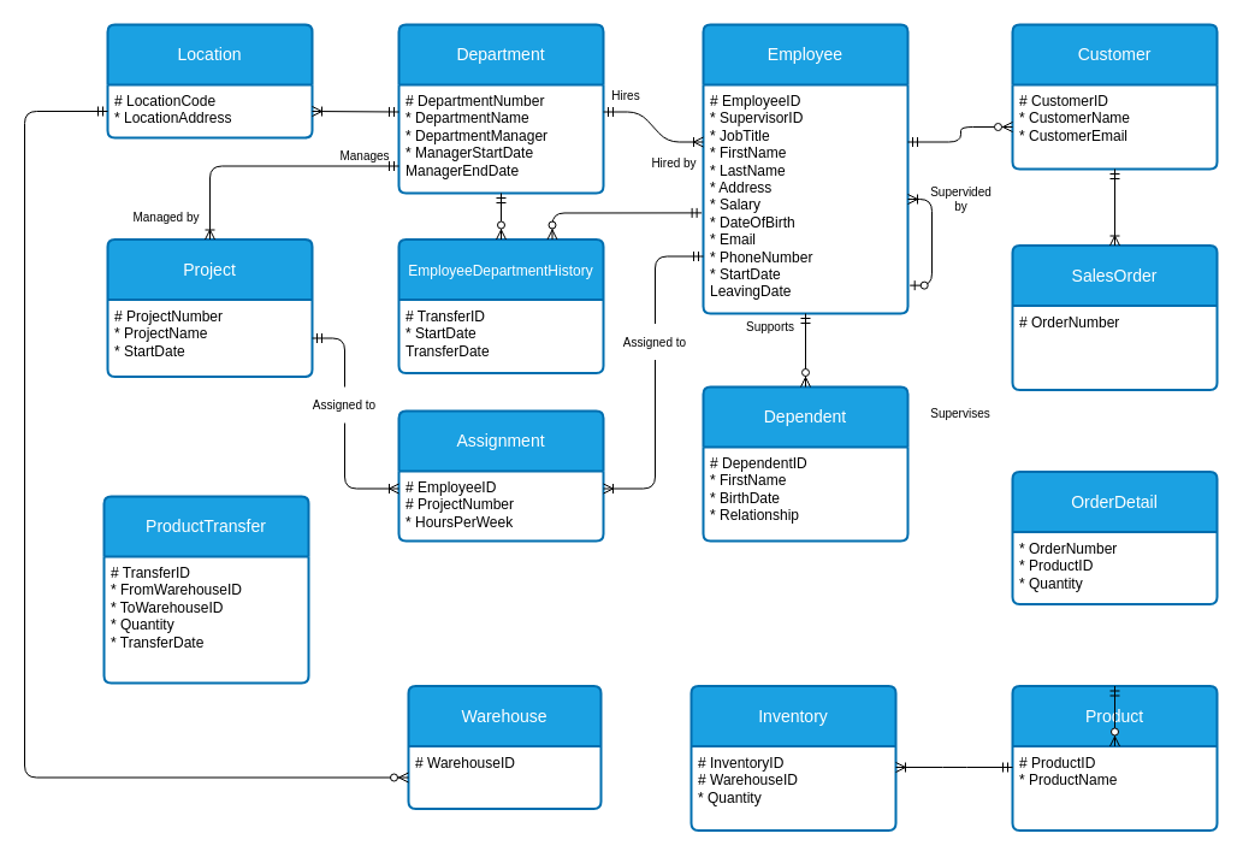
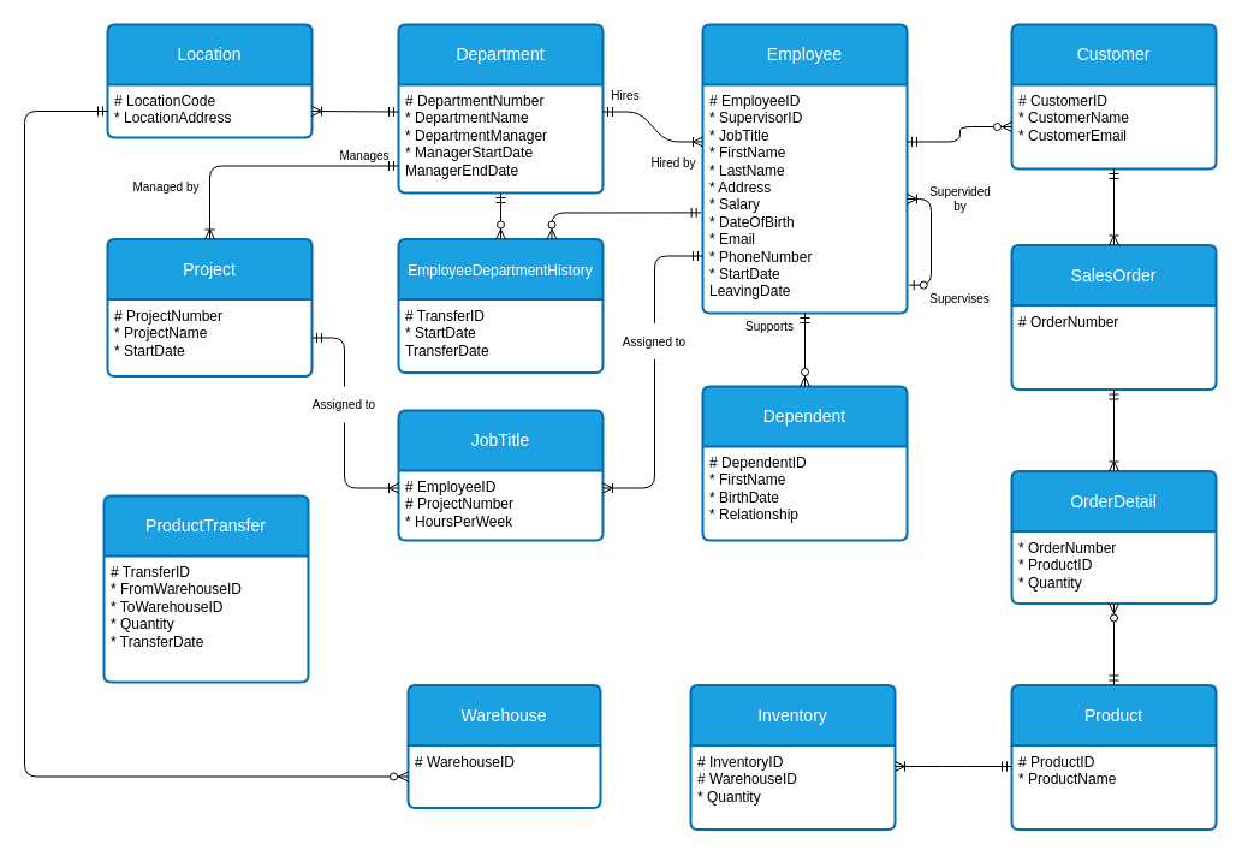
  <mxCell id="0" />
  <mxCell id="1" parent="0" />
  <mxCell id="2" value="Location" style="swimlane;childLayout=stackLayout;horizontal=1;startSize=50;horizontalStack=0;rounded=1;fontSize=14;fontStyle=0;strokeWidth=2;resizeParent=0;resizeLast=1;shadow=0;dashed=0;align=center;arcSize=4;whiteSpace=wrap;html=1;fillColor=#1ba1e2;strokeColor=#006EAF;fontColor=#ffffff;" parent="1" vertex="1"><mxGeometry x="89" y="20" width="170" height="94" as="geometry"><mxRectangle x="180" y="170" width="110" height="50" as="alternateBounds" /></mxGeometry></mxCell>
  <mxCell id="3" value="# LocationCode&lt;br&gt;&lt;div&gt;&lt;span style=&quot;background-color: initial;&quot;&gt;* LocationAddress&lt;/span&gt;&lt;/div&gt;&lt;div&gt;&lt;br&gt;&lt;/div&gt;" style="align=left;strokeColor=none;fillColor=none;spacingLeft=4;fontSize=12;verticalAlign=top;resizable=0;rotatable=0;part=1;html=1;" parent="2" vertex="1"><mxGeometry y="50" width="170" height="44" as="geometry" /></mxCell>
  <mxCell id="4" value="Project" style="swimlane;childLayout=stackLayout;horizontal=1;startSize=50;horizontalStack=0;rounded=1;fontSize=14;fontStyle=0;strokeWidth=2;resizeParent=0;resizeLast=1;shadow=0;dashed=0;align=center;arcSize=4;whiteSpace=wrap;html=1;fillColor=#1ba1e2;strokeColor=#006EAF;fontColor=#ffffff;" parent="1" vertex="1"><mxGeometry x="89" y="198.5" width="170" height="114" as="geometry" /></mxCell>
  <mxCell id="5" value="&lt;div&gt;# ProjectNumber&lt;/div&gt;&lt;div&gt;* ProjectName&lt;/div&gt;&lt;div&gt;* StartDate&lt;/div&gt;&lt;div&gt;&lt;br&gt;&lt;/div&gt;" style="align=left;strokeColor=none;fillColor=none;spacingLeft=4;fontSize=12;verticalAlign=top;resizable=0;rotatable=0;part=1;html=1;" parent="4" vertex="1"><mxGeometry y="50" width="170" height="64" as="geometry" /></mxCell>
  <mxCell id="6" value="Employee" style="swimlane;childLayout=stackLayout;horizontal=1;startSize=50;horizontalStack=0;rounded=1;fontSize=14;fontStyle=0;strokeWidth=2;resizeParent=0;resizeLast=1;shadow=0;dashed=0;align=center;arcSize=4;whiteSpace=wrap;html=1;fillColor=#1ba1e2;strokeColor=#006EAF;fontColor=#ffffff;" parent="1" vertex="1"><mxGeometry x="584" y="20" width="170" height="240" as="geometry" /></mxCell>
  <mxCell id="7" value="&lt;div&gt;# EmployeeID&lt;/div&gt;&lt;div&gt;* SupervisorID&lt;/div&gt;&lt;div&gt;* JobTitle&lt;/div&gt;&lt;div&gt;* FirstName&lt;/div&gt;&lt;div&gt;* LastName&lt;/div&gt;&lt;div&gt;* Address&lt;/div&gt;&lt;div&gt;* Salary&lt;/div&gt;&lt;div&gt;* DateOfBirth&lt;/div&gt;&lt;div&gt;* Email&lt;/div&gt;&lt;div&gt;* PhoneNumber&lt;/div&gt;&lt;div&gt;* StartDate&lt;/div&gt;&lt;div&gt;&lt;span style=&quot;background-color: initial;&quot;&gt;LeavingDate&lt;/span&gt;&lt;/div&gt;" style="align=left;strokeColor=none;fillColor=none;spacingLeft=4;fontSize=12;verticalAlign=top;resizable=0;rotatable=0;part=1;html=1;" parent="6" vertex="1"><mxGeometry y="50" width="170" height="190" as="geometry" /></mxCell>
  <mxCell id="8" value="" style="edgeStyle=elbowEdgeStyle;fontSize=12;html=1;endArrow=ERoneToMany;startArrow=ERzeroToOne;fontColor=#FFFFFF;exitX=1.01;exitY=0.877;exitDx=0;exitDy=0;elbow=vertical;exitPerimeter=0;entryX=1;entryY=0.5;entryDx=0;entryDy=0;" edge="1" parent="6" source="7" target="7"><mxGeometry width="100" height="100" relative="1" as="geometry"><mxPoint x="180" y="191" as="sourcePoint" /><mxPoint x="220" y="136.5" as="targetPoint" /><Array as="points"><mxPoint x="190" y="179" /><mxPoint x="211" y="107" /><mxPoint x="208" y="119" /></Array></mxGeometry></mxCell>
  <mxCell id="9" value="Dependent" style="swimlane;childLayout=stackLayout;horizontal=1;startSize=50;horizontalStack=0;rounded=1;fontSize=14;fontStyle=0;strokeWidth=2;resizeParent=0;resizeLast=1;shadow=0;dashed=0;align=center;arcSize=4;whiteSpace=wrap;html=1;fillColor=#1ba1e2;strokeColor=#006EAF;fontColor=#ffffff;" parent="1" vertex="1"><mxGeometry x="584" y="321" width="170" height="128" as="geometry" /></mxCell>
  <mxCell id="10" value="&lt;div&gt;# DependentID&lt;/div&gt;&lt;div&gt;* FirstName&lt;/div&gt;&lt;div&gt;* BirthDate&lt;/div&gt;&lt;div&gt;* Relationship&lt;/div&gt;" style="align=left;strokeColor=none;fillColor=none;spacingLeft=4;fontSize=12;verticalAlign=top;resizable=0;rotatable=0;part=1;html=1;" parent="9" vertex="1"><mxGeometry y="50" width="170" height="78" as="geometry" /></mxCell>
  <mxCell id="11" value="Customer" style="swimlane;childLayout=stackLayout;horizontal=1;startSize=50;horizontalStack=0;rounded=1;fontSize=14;fontStyle=0;strokeWidth=2;resizeParent=0;resizeLast=1;shadow=0;dashed=0;align=center;arcSize=4;whiteSpace=wrap;html=1;fillColor=#1ba1e2;strokeColor=#006EAF;fontColor=#ffffff;" parent="1" vertex="1"><mxGeometry x="841" y="20" width="170" height="120" as="geometry" /></mxCell>
  <mxCell id="12" value="&lt;div&gt;# CustomerID&lt;/div&gt;&lt;div&gt;* CustomerName&lt;/div&gt;&lt;div&gt;* CustomerEmail&lt;/div&gt;" style="align=left;strokeColor=none;fillColor=none;spacingLeft=4;fontSize=12;verticalAlign=top;resizable=0;rotatable=0;part=1;html=1;" parent="11" vertex="1"><mxGeometry y="50" width="170" height="70" as="geometry" /></mxCell>
  <mxCell id="13" value="Product" style="swimlane;childLayout=stackLayout;horizontal=1;startSize=50;horizontalStack=0;rounded=1;fontSize=14;fontStyle=0;strokeWidth=2;resizeParent=0;resizeLast=1;shadow=0;dashed=0;align=center;arcSize=4;whiteSpace=wrap;html=1;fillColor=#1ba1e2;strokeColor=#006EAF;fontColor=#ffffff;" parent="1" vertex="1"><mxGeometry x="841" y="569.5" width="170" height="120" as="geometry" /></mxCell>
  <mxCell id="14" value="# ProductID&lt;div&gt;* ProductName&lt;/div&gt;" style="align=left;strokeColor=none;fillColor=none;spacingLeft=4;fontSize=12;verticalAlign=top;resizable=0;rotatable=0;part=1;html=1;" parent="13" vertex="1"><mxGeometry y="50" width="170" height="70" as="geometry" /></mxCell>
  <mxCell id="15" value="SalesOrder" style="swimlane;childLayout=stackLayout;horizontal=1;startSize=50;horizontalStack=0;rounded=1;fontSize=14;fontStyle=0;strokeWidth=2;resizeParent=0;resizeLast=1;shadow=0;dashed=0;align=center;arcSize=4;whiteSpace=wrap;html=1;fillColor=#1ba1e2;strokeColor=#006EAF;fontColor=#ffffff;" parent="1" vertex="1"><mxGeometry x="841" y="203.5" width="170" height="120" as="geometry" /></mxCell>
  <mxCell id="16" value="&lt;div&gt;# OrderNumber&lt;/div&gt;" style="align=left;strokeColor=none;fillColor=none;spacingLeft=4;fontSize=12;verticalAlign=top;resizable=0;rotatable=0;part=1;html=1;" parent="15" vertex="1"><mxGeometry y="50" width="170" height="70" as="geometry" /></mxCell>
  <mxCell id="17" value="Warehouse" style="swimlane;childLayout=stackLayout;horizontal=1;startSize=50;horizontalStack=0;rounded=1;fontSize=14;fontStyle=0;strokeWidth=2;resizeParent=0;resizeLast=1;shadow=0;dashed=0;align=center;arcSize=4;whiteSpace=wrap;html=1;fillColor=#1ba1e2;strokeColor=#006EAF;fontColor=#ffffff;" parent="1" vertex="1"><mxGeometry x="339" y="569.5" width="160" height="102" as="geometry"><mxRectangle x="180" y="170" width="110" height="50" as="alternateBounds" /></mxGeometry></mxCell>
  <mxCell id="18" value="&lt;div&gt;# WarehouseID&lt;/div&gt;" style="align=left;strokeColor=none;fillColor=none;spacingLeft=4;fontSize=12;verticalAlign=top;resizable=0;rotatable=0;part=1;html=1;" parent="17" vertex="1"><mxGeometry y="50" width="160" height="52" as="geometry" /></mxCell>
  <mxCell id="19" value="Department" style="swimlane;childLayout=stackLayout;horizontal=1;startSize=50;horizontalStack=0;rounded=1;fontSize=14;fontStyle=0;strokeWidth=2;resizeParent=0;resizeLast=1;shadow=0;dashed=0;align=center;arcSize=4;whiteSpace=wrap;html=1;fillColor=#1ba1e2;strokeColor=#006EAF;labelBackgroundColor=none;labelBorderColor=none;fontColor=#ffffff;" parent="1" vertex="1"><mxGeometry x="331" y="20" width="170" height="140" as="geometry"><mxRectangle x="180" y="170" width="110" height="50" as="alternateBounds" /></mxGeometry></mxCell>
  <mxCell id="20" value="&lt;div&gt;# DepartmentNumber&lt;/div&gt;&lt;div&gt;* DepartmentName&lt;/div&gt;&lt;div&gt;* DepartmentManager&lt;/div&gt;&lt;div&gt;* ManagerStartDate&lt;/div&gt;&lt;div&gt;&lt;span style=&quot;background-color: initial;&quot;&gt;ManagerEndDate&lt;/span&gt;&lt;/div&gt;&lt;div&gt;&lt;br&gt;&lt;/div&gt;" style="align=left;strokeColor=none;fillColor=none;spacingLeft=4;fontSize=12;verticalAlign=top;resizable=0;rotatable=0;part=1;html=1;" parent="19" vertex="1"><mxGeometry y="50" width="170" height="90" as="geometry" /></mxCell>
  <mxCell id="21" value="&lt;font style=&quot;font-size: 12px;&quot;&gt;EmployeeDepartmentHistory&lt;/font&gt;" style="swimlane;childLayout=stackLayout;horizontal=1;startSize=50;horizontalStack=0;rounded=1;fontSize=14;fontStyle=0;strokeWidth=2;resizeParent=0;resizeLast=1;shadow=0;dashed=0;align=center;arcSize=4;whiteSpace=wrap;html=1;fillColor=#1ba1e2;strokeColor=#006EAF;fontColor=#ffffff;" parent="1" vertex="1"><mxGeometry x="331" y="198.5" width="170" height="111" as="geometry" /></mxCell>
  <mxCell id="22" value="&lt;div style=&quot;&quot;&gt;&lt;div&gt;# TransferID&lt;/div&gt;&lt;div&gt;* StartDate&lt;/div&gt;&lt;div&gt;TransferDate&lt;/div&gt;&lt;div&gt;&lt;br&gt;&lt;/div&gt;&lt;/div&gt;" style="align=left;strokeColor=none;fillColor=none;spacingLeft=4;fontSize=12;verticalAlign=top;resizable=0;rotatable=0;part=1;html=1;" parent="21" vertex="1"><mxGeometry y="50" width="170" height="61" as="geometry" /></mxCell>
- <mxCell id="23" value="Assignment" style="swimlane;childLayout=stackLayout;horizontal=1;startSize=50;horizontalStack=0;rounded=1;fontSize=14;fontStyle=0;strokeWidth=2;resizeParent=0;resizeLast=1;shadow=0;dashed=0;align=center;arcSize=4;whiteSpace=wrap;html=1;fillColor=#1ba1e2;strokeColor=#006EAF;fontColor=#ffffff;" parent="1" vertex="1"><mxGeometry x="331" y="341" width="170" height="108" as="geometry" /></mxCell>
+ <mxCell id="23" value="JobTitle" style="swimlane;childLayout=stackLayout;horizontal=1;startSize=50;horizontalStack=0;rounded=1;fontSize=14;fontStyle=0;strokeWidth=2;resizeParent=0;resizeLast=1;shadow=0;dashed=0;align=center;arcSize=4;whiteSpace=wrap;html=1;fillColor=#1ba1e2;strokeColor=#006EAF;fontColor=#ffffff;" parent="1" vertex="1"><mxGeometry x="331" y="341" width="170" height="108" as="geometry" /></mxCell>
  <mxCell id="24" value="&lt;div&gt;# EmployeeID&lt;/div&gt;&lt;div&gt;# ProjectNumber&lt;/div&gt;&lt;div&gt;* HoursPerWeek&lt;/div&gt;&lt;div&gt;&lt;br&gt;&lt;/div&gt;" style="align=left;strokeColor=none;fillColor=none;spacingLeft=4;fontSize=12;verticalAlign=top;resizable=0;rotatable=0;part=1;html=1;" parent="23" vertex="1"><mxGeometry y="50" width="170" height="58" as="geometry" /></mxCell>
  <mxCell id="25" value="Inventory" style="swimlane;childLayout=stackLayout;horizontal=1;startSize=50;horizontalStack=0;rounded=1;fontSize=14;fontStyle=0;strokeWidth=2;resizeParent=0;resizeLast=1;shadow=0;dashed=0;align=center;arcSize=4;whiteSpace=wrap;html=1;fillColor=#1ba1e2;strokeColor=#006EAF;fontColor=#ffffff;" parent="1" vertex="1"><mxGeometry x="574" y="569.5" width="170" height="120" as="geometry" /></mxCell>
  <mxCell id="26" value="&lt;div&gt;# InventoryID&lt;/div&gt;&lt;div&gt;# WarehouseID&lt;br&gt;&lt;/div&gt;&lt;div&gt;* Quantity&lt;/div&gt;" style="align=left;strokeColor=none;fillColor=none;spacingLeft=4;fontSize=12;verticalAlign=top;resizable=0;rotatable=0;part=1;html=1;" parent="25" vertex="1"><mxGeometry y="50" width="170" height="70" as="geometry" /></mxCell>
  <mxCell id="27" value="OrderDetail" style="swimlane;childLayout=stackLayout;horizontal=1;startSize=50;horizontalStack=0;rounded=1;fontSize=14;fontStyle=0;strokeWidth=2;resizeParent=0;resizeLast=1;shadow=0;dashed=0;align=center;arcSize=4;whiteSpace=wrap;html=1;fillColor=#1ba1e2;strokeColor=#006EAF;fontColor=#ffffff;" vertex="1" parent="1"><mxGeometry x="841" y="391.5" width="170" height="110" as="geometry" /></mxCell>
  <mxCell id="28" value="&lt;div&gt;* OrderNumber&lt;/div&gt;&lt;div&gt;* ProductID&lt;/div&gt;&lt;div&gt;* Quantity&lt;/div&gt;" style="align=left;strokeColor=none;fillColor=none;spacingLeft=4;fontSize=12;verticalAlign=top;resizable=0;rotatable=0;part=1;html=1;" vertex="1" parent="27"><mxGeometry y="50" width="170" height="60" as="geometry" /></mxCell>
  <mxCell id="29" value="ProductTransfer" style="swimlane;childLayout=stackLayout;horizontal=1;startSize=50;horizontalStack=0;rounded=1;fontSize=14;fontStyle=0;strokeWidth=2;resizeParent=0;resizeLast=1;shadow=0;dashed=0;align=center;arcSize=4;whiteSpace=wrap;html=1;fillColor=#1ba1e2;strokeColor=#006EAF;fontColor=#ffffff;" vertex="1" parent="1"><mxGeometry x="86" y="412" width="170" height="155" as="geometry" /></mxCell>
  <mxCell id="30" value="&lt;div&gt;# TransferID&lt;/div&gt;&lt;div&gt;* FromWarehouseID&lt;/div&gt;&lt;div&gt;* ToWarehouseID&lt;/div&gt;&lt;div&gt;* Quantity&lt;/div&gt;&lt;div&gt;* TransferDate&lt;/div&gt;&lt;div&gt;&lt;br&gt;&lt;/div&gt;" style="align=left;strokeColor=none;fillColor=none;spacingLeft=4;fontSize=12;verticalAlign=top;resizable=0;rotatable=0;part=1;html=1;" vertex="1" parent="29"><mxGeometry y="50" width="170" height="105" as="geometry" /></mxCell>
  <mxCell id="31" value="" style="fontSize=12;html=1;endArrow=ERoneToMany;startArrow=ERmandOne;fontColor=#000000;exitX=0;exitY=0.25;exitDx=0;exitDy=0;entryX=1;entryY=0.5;entryDx=0;entryDy=0;" edge="1" parent="1" source="20" target="3"><mxGeometry width="100" height="100" relative="1" as="geometry"><mxPoint x="301" y="126.5" as="sourcePoint" /><mxPoint x="401" y="26.5" as="targetPoint" /></mxGeometry></mxCell>
  <mxCell id="32" value="Hires" style="text;html=1;align=center;verticalAlign=middle;whiteSpace=wrap;rounded=0;labelBackgroundColor=none;labelBorderColor=none;fontSize=10;" vertex="1" parent="1"><mxGeometry x="490" y="63.5" width="60" height="30" as="geometry" /></mxCell>
  <mxCell id="33" value="" style="edgeStyle=entityRelationEdgeStyle;fontSize=12;html=1;endArrow=ERoneToMany;startArrow=ERmandOne;fontColor=#000000;exitX=1;exitY=0.25;exitDx=0;exitDy=0;entryX=0;entryY=0.25;entryDx=0;entryDy=0;" edge="1" parent="1" source="20" target="7"><mxGeometry width="100" height="100" relative="1" as="geometry"><mxPoint x="533" y="179.5" as="sourcePoint" /><mxPoint x="433" y="179" as="targetPoint" /></mxGeometry></mxCell>
  <mxCell id="34" value="Hired by" style="text;html=1;align=center;verticalAlign=middle;whiteSpace=wrap;rounded=0;labelBackgroundColor=none;labelBorderColor=none;fontSize=10;" vertex="1" parent="1"><mxGeometry x="530" y="120" width="60" height="30" as="geometry" /></mxCell>
  <mxCell id="35" value="" style="edgeStyle=orthogonalEdgeStyle;fontSize=12;html=1;endArrow=ERoneToMany;startArrow=ERmandOne;fontColor=#000000;exitX=0;exitY=0.75;exitDx=0;exitDy=0;entryX=0.5;entryY=0;entryDx=0;entryDy=0;" edge="1" parent="1" source="20" target="4"><mxGeometry width="100" height="100" relative="1" as="geometry"><mxPoint x="372" y="163" as="sourcePoint" /><mxPoint x="272" y="162.5" as="targetPoint" /></mxGeometry></mxCell>
  <mxCell id="36" value="" style="fontSize=12;html=1;endArrow=ERzeroToMany;startArrow=ERmandOne;fontColor=#FFFFFF;exitX=0.5;exitY=1;exitDx=0;exitDy=0;entryX=0.5;entryY=0;entryDx=0;entryDy=0;" edge="1" parent="1" source="7" target="9"><mxGeometry width="100" height="100" relative="1" as="geometry"><mxPoint x="329" y="321" as="sourcePoint" /><mxPoint x="669" y="318" as="targetPoint" /></mxGeometry></mxCell>
  <mxCell id="37" value="Supports" style="text;html=1;align=center;verticalAlign=middle;whiteSpace=wrap;rounded=0;labelBackgroundColor=none;labelBorderColor=none;fontSize=10;" vertex="1" parent="1"><mxGeometry x="610" y="256" width="60" height="30" as="geometry" /></mxCell>
- <mxCell id="38" value="Supervises" style="text;html=1;align=center;verticalAlign=middle;whiteSpace=wrap;rounded=0;labelBackgroundColor=none;labelBorderColor=none;fontSize=10;" vertex="1" parent="1"><mxGeometry x="768" y="327.5" width="60" height="30" as="geometry" /></mxCell>
+ <mxCell id="38" value="Supervises" style="text;html=1;align=center;verticalAlign=middle;whiteSpace=wrap;rounded=0;labelBackgroundColor=none;labelBorderColor=none;fontSize=10;" vertex="1" parent="1"><mxGeometry x="768" y="232.5" width="60" height="30" as="geometry" /></mxCell>
  <mxCell id="39" value="Supervided by" style="text;html=1;align=center;verticalAlign=middle;whiteSpace=wrap;rounded=0;labelBackgroundColor=none;labelBorderColor=none;fontSize=10;rotation=0;" vertex="1" parent="1"><mxGeometry x="766.5" y="150" width="63" height="30" as="geometry" /></mxCell>
  <mxCell id="40" value="" style="fontSize=12;html=1;endArrow=ERzeroToMany;startArrow=ERmandOne;fontColor=#FFFFFF;exitX=0.5;exitY=1;exitDx=0;exitDy=0;entryX=0.5;entryY=0;entryDx=0;entryDy=0;" edge="1" parent="1" source="20" target="21"><mxGeometry width="100" height="100" relative="1" as="geometry"><mxPoint x="301" y="178.5" as="sourcePoint" /><mxPoint x="301" y="239.5" as="targetPoint" /></mxGeometry></mxCell>
  <mxCell id="41" value="Manages" style="text;html=1;align=center;verticalAlign=middle;whiteSpace=wrap;rounded=0;labelBackgroundColor=none;labelBorderColor=none;fontSize=10;" vertex="1" parent="1"><mxGeometry x="273" y="114" width="60" height="30" as="geometry" /></mxCell>
- <mxCell id="42" value="Managed by" style="text;html=1;align=center;verticalAlign=middle;whiteSpace=wrap;rounded=0;labelBackgroundColor=none;labelBorderColor=none;fontSize=10;" vertex="1" parent="1"><mxGeometry x="108" y="165" width="60" height="30" as="geometry" /></mxCell>
+ <mxCell id="42" value="Managed by" style="text;html=1;align=center;verticalAlign=middle;whiteSpace=wrap;rounded=0;labelBackgroundColor=none;labelBorderColor=none;fontSize=10;" vertex="1" parent="1"><mxGeometry x="108" y="140" width="60" height="30" as="geometry" /></mxCell>
  <mxCell id="43" value="" style="edgeStyle=orthogonalEdgeStyle;fontSize=12;html=1;endArrow=ERoneToMany;startArrow=none;fontColor=#000000;exitX=0.5;exitY=1;exitDx=0;exitDy=0;entryX=1;entryY=0.25;entryDx=0;entryDy=0;" edge="1" parent="1" source="47" target="24"><mxGeometry width="100" height="100" relative="1" as="geometry"><mxPoint x="565" y="277.5" as="sourcePoint" /><mxPoint x="525" y="388.5" as="targetPoint" /></mxGeometry></mxCell>
  <mxCell id="44" value="" style="fontSize=12;html=1;endArrow=ERzeroToMany;startArrow=ERmandOne;fontColor=#FFFFFF;exitX=-0.008;exitY=0.56;exitDx=0;exitDy=0;entryX=0.75;entryY=0;entryDx=0;entryDy=0;edgeStyle=elbowEdgeStyle;elbow=vertical;exitPerimeter=0;" edge="1" parent="1" source="7" target="21"><mxGeometry width="100" height="100" relative="1" as="geometry"><mxPoint x="426" y="170" as="sourcePoint" /><mxPoint x="426" y="208.5" as="targetPoint" /><Array as="points"><mxPoint x="519" y="176.5" /></Array></mxGeometry></mxCell>
  <mxCell id="45" value="" style="fontSize=12;html=1;endArrow=ERoneToMany;startArrow=none;fontColor=#000000;entryX=0;entryY=0.25;entryDx=0;entryDy=0;exitX=0.5;exitY=1;exitDx=0;exitDy=0;edgeStyle=elbowEdgeStyle;" edge="1" parent="1" source="49" target="24"><mxGeometry width="100" height="100" relative="1" as="geometry"><mxPoint x="181" y="397.5" as="sourcePoint" /><mxPoint x="304" y="414.5" as="targetPoint" /><Array as="points"><mxPoint x="286" y="381.5" /></Array></mxGeometry></mxCell>
  <mxCell id="46" value="" style="edgeStyle=orthogonalEdgeStyle;fontSize=12;html=1;endArrow=none;startArrow=ERmandOne;fontColor=#000000;exitX=0;exitY=0.75;exitDx=0;exitDy=0;entryX=0.5;entryY=0;entryDx=0;entryDy=0;" edge="1" parent="1" source="7" target="47"><mxGeometry width="100" height="100" relative="1" as="geometry"><mxPoint x="584" y="212.5" as="sourcePoint" /><mxPoint x="501" y="405.5" as="targetPoint" /></mxGeometry></mxCell>
  <mxCell id="47" value="Assigned to" style="text;html=1;align=center;verticalAlign=middle;whiteSpace=wrap;rounded=0;labelBackgroundColor=none;labelBorderColor=none;fontSize=10;" vertex="1" parent="1"><mxGeometry x="514" y="268.5" width="60" height="30" as="geometry" /></mxCell>
  <mxCell id="48" value="" style="edgeStyle=elbowEdgeStyle;fontSize=12;html=1;endArrow=none;startArrow=ERmandOne;fontColor=#000000;exitX=1;exitY=0.5;exitDx=0;exitDy=0;entryX=0.5;entryY=0;entryDx=0;entryDy=0;" edge="1" parent="1" source="5" target="49"><mxGeometry width="100" height="100" relative="1" as="geometry"><mxPoint x="259" y="280.5" as="sourcePoint" /><mxPoint x="331" y="405.5" as="targetPoint" /><Array as="points"><mxPoint x="286" y="304.5" /></Array></mxGeometry></mxCell>
  <mxCell id="49" value="Assigned to" style="text;html=1;align=center;verticalAlign=middle;whiteSpace=wrap;rounded=0;labelBackgroundColor=none;labelBorderColor=none;fontSize=10;" vertex="1" parent="1"><mxGeometry x="256" y="321" width="60" height="30" as="geometry" /></mxCell>
  <mxCell id="50" value="" style="fontSize=12;html=1;endArrow=ERoneToMany;startArrow=ERmandOne;fontColor=#000000;entryX=0.5;entryY=0;entryDx=0;entryDy=0;exitX=0.5;exitY=1;exitDx=0;exitDy=0;" edge="1" parent="1" source="12" target="15"><mxGeometry width="100" height="100" relative="1" as="geometry"><mxPoint x="986" y="163.5" as="sourcePoint" /><mxPoint x="1002" y="165" as="targetPoint" /></mxGeometry></mxCell>
- <mxCell id="52" value="" style="fontSize=12;html=1;endArrow=ERzeroToMany;startArrow=ERmandOne;fontColor=#FFFFFF;exitX=0.5;exitY=0;exitDx=0;exitDy=0;elbow=vertical;" edge="1" parent="1" source="13" target="14"><mxGeometry width="100" height="100" relative="1" as="geometry"><mxPoint x="1164.14" y="532.5" as="sourcePoint" /><mxPoint x="1040" y="554.6" as="targetPoint" /></mxGeometry></mxCell>
+ <mxCell id="51" value="" style="fontSize=12;html=1;endArrow=ERoneToMany;startArrow=ERmandOne;fontColor=#000000;entryX=0.5;entryY=0;entryDx=0;entryDy=0;exitX=0.5;exitY=1;exitDx=0;exitDy=0;" edge="1" parent="1" source="16" target="27"><mxGeometry width="100" height="100" relative="1" as="geometry"><mxPoint x="936" y="150" as="sourcePoint" /><mxPoint x="936" y="213.5" as="targetPoint" /></mxGeometry></mxCell>
+ <mxCell id="52" value="" style="fontSize=12;html=1;endArrow=ERzeroToMany;startArrow=ERmandOne;fontColor=#FFFFFF;exitX=0.5;exitY=0;exitDx=0;exitDy=0;entryX=0.5;entryY=1;entryDx=0;entryDy=0;elbow=vertical;" edge="1" parent="1" source="13" target="28"><mxGeometry width="100" height="100" relative="1" as="geometry"><mxPoint x="1164.14" y="532.5" as="sourcePoint" /><mxPoint x="1040" y="554.6" as="targetPoint" /></mxGeometry></mxCell>
  <mxCell id="53" value="" style="fontSize=12;html=1;endArrow=ERzeroToMany;startArrow=ERmandOne;fontColor=#FFFFFF;entryX=0;entryY=0.5;entryDx=0;entryDy=0;exitX=1;exitY=0.25;exitDx=0;exitDy=0;edgeStyle=elbowEdgeStyle;" edge="1" parent="1" source="7" target="12"><mxGeometry width="100" height="100" relative="1" as="geometry"><mxPoint x="751" y="105.5" as="sourcePoint" /><mxPoint x="1025" y="166.1" as="targetPoint" /></mxGeometry></mxCell>
  <mxCell id="54" value="" style="fontSize=12;html=1;endArrow=ERoneToMany;startArrow=ERmandOne;fontColor=#000000;entryX=1;entryY=0.25;entryDx=0;entryDy=0;exitX=0;exitY=0.25;exitDx=0;exitDy=0;edgeStyle=elbowEdgeStyle;" edge="1" parent="1" source="14" target="26"><mxGeometry width="100" height="100" relative="1" as="geometry"><mxPoint x="758" y="670.5" as="sourcePoint" /><mxPoint x="758" y="738.5" as="targetPoint" /></mxGeometry></mxCell>
  <mxCell id="55" value="" style="fontSize=12;html=1;endArrow=ERzeroToMany;startArrow=ERmandOne;fontColor=#FFFFFF;entryX=0;entryY=0.5;entryDx=0;entryDy=0;exitX=0;exitY=0.5;exitDx=0;exitDy=0;edgeStyle=elbowEdgeStyle;" edge="1" parent="1" source="3" target="18"><mxGeometry width="100" height="100" relative="1" as="geometry"><mxPoint x="-28" y="109.5" as="sourcePoint" /><mxPoint x="59" y="97" as="targetPoint" /><Array as="points"><mxPoint x="20" y="334" /></Array></mxGeometry></mxCell>
